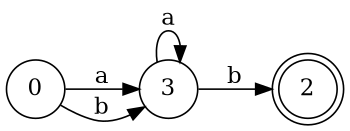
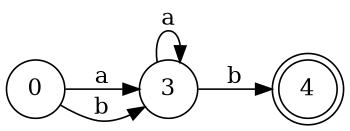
  digraph {
    rankdir=LR
    node [shape=circle]
-   2 [shape=doublecircle]
+   2 [shape=doublecircle label=4]
    n2 [label=3]
    0
    n2 -> 2 [label=b]
    n2 -> n2 [label=a]
    0 -> n2 [label=a]
    0 -> n2 [label=b]
  }
